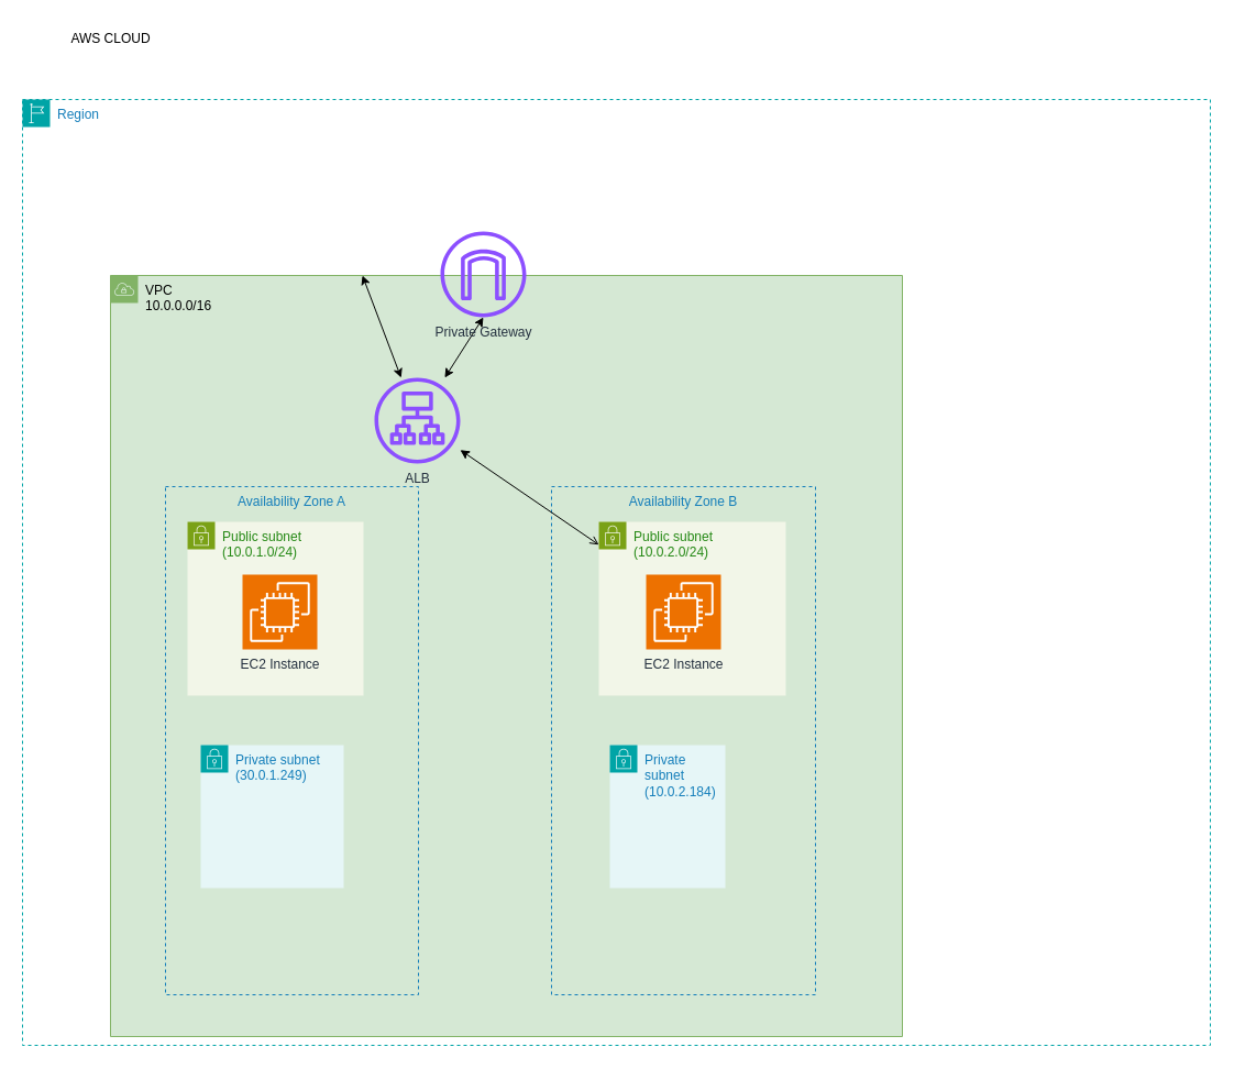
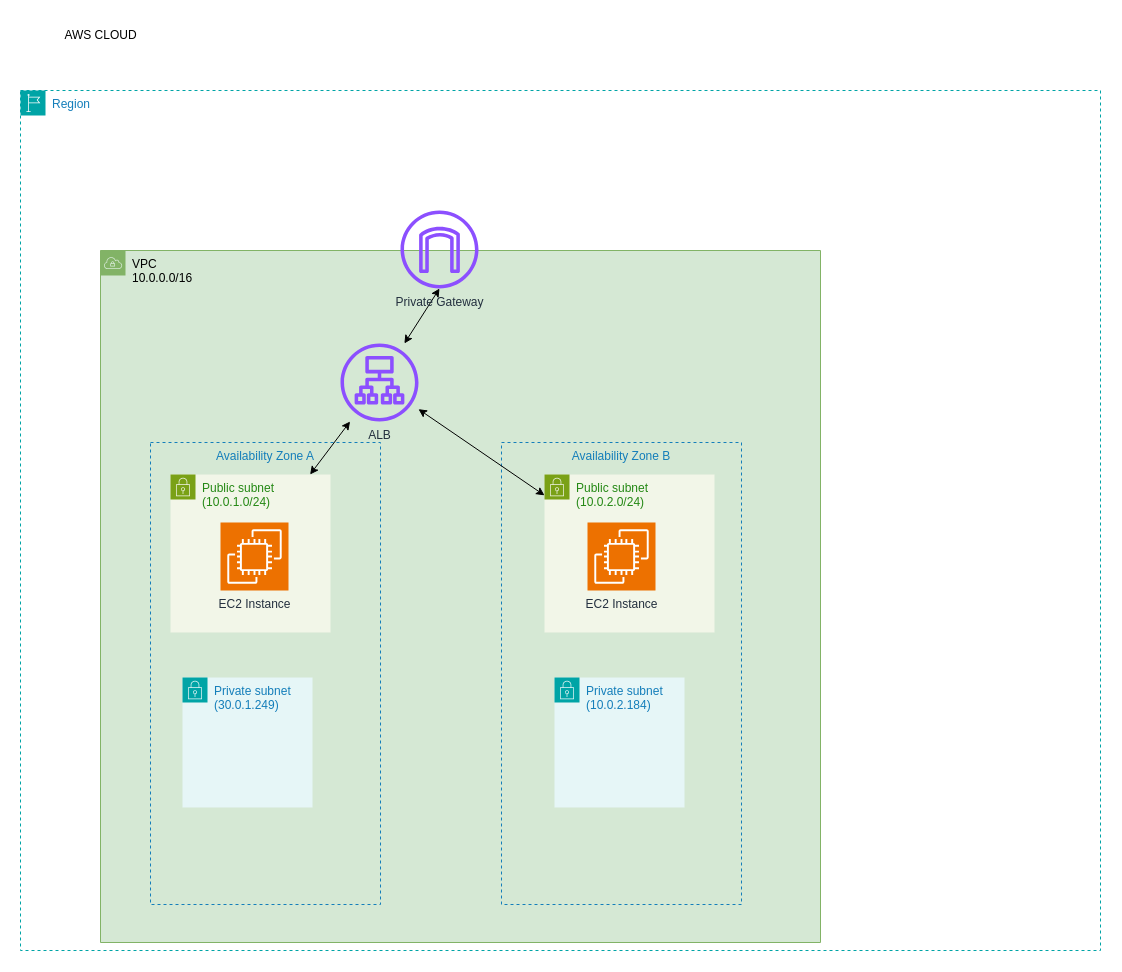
  <mxCell id="0" />
  <mxCell id="1" parent="0" />
  <mxCell id="2" value="Region" style="points=[[0,0],[0.25,0],[0.5,0],[0.75,0],[1,0],[1,0.25],[1,0.5],[1,0.75],[1,1],[0.75,1],[0.5,1],[0.25,1],[0,1],[0,0.75],[0,0.5],[0,0.25]];outlineConnect=0;gradientColor=none;html=1;whiteSpace=wrap;fontSize=12;fontStyle=0;container=1;pointerEvents=0;collapsible=0;recursiveResize=0;shape=mxgraph.aws4.group;grIcon=mxgraph.aws4.group_region;strokeColor=#00A4A6;fillColor=none;verticalAlign=top;align=left;spacingLeft=30;fontColor=#147EBA;dashed=1;" vertex="1" parent="1"><mxGeometry x="20" y="90" width="1080" height="860" as="geometry" /></mxCell>
  <mxCell id="3" value="VPC&lt;div&gt;10.0.0.0/16&lt;/div&gt;" style="sketch=0;outlineConnect=0;html=1;whiteSpace=wrap;fontSize=12;fontStyle=0;shape=mxgraph.aws4.group;grIcon=mxgraph.aws4.group_vpc;verticalAlign=top;align=left;spacingLeft=30;dashed=0;fillColor=#d5e8d4;strokeColor=#82b366;" vertex="1" parent="1"><mxGeometry x="100" y="250" width="720" height="692" as="geometry" /></mxCell>
  <mxCell id="4" value="Availability Zone B" style="fillColor=none;strokeColor=#147EBA;dashed=1;verticalAlign=top;fontStyle=0;fontColor=#147EBA;whiteSpace=wrap;html=1;" vertex="1" parent="1"><mxGeometry x="501" y="442" width="240" height="462" as="geometry" /></mxCell>
  <mxCell id="5" value="Availability Zone A" style="fillColor=none;strokeColor=#147EBA;dashed=1;verticalAlign=top;fontStyle=0;fontColor=#147EBA;whiteSpace=wrap;html=1;" vertex="1" parent="1"><mxGeometry x="150" y="442" width="230" height="462" as="geometry" /></mxCell>
  <mxCell id="6" value="Public subnet&lt;div&gt;(10.0.1.0/24)&lt;/div&gt;" style="points=[[0,0],[0.25,0],[0.5,0],[0.75,0],[1,0],[1,0.25],[1,0.5],[1,0.75],[1,1],[0.75,1],[0.5,1],[0.25,1],[0,1],[0,0.75],[0,0.5],[0,0.25]];outlineConnect=0;gradientColor=none;html=1;whiteSpace=wrap;fontSize=12;fontStyle=0;container=1;pointerEvents=0;collapsible=0;recursiveResize=0;shape=mxgraph.aws4.group;grIcon=mxgraph.aws4.group_security_group;grStroke=0;strokeColor=#7AA116;fillColor=#F2F6E8;verticalAlign=top;align=left;spacingLeft=30;fontColor=#248814;dashed=0;" vertex="1" parent="1"><mxGeometry x="170" y="474" width="160" height="158" as="geometry" /></mxCell>
  <mxCell id="7" value="Public subnet&lt;div&gt;(10.0.2.0/24)&lt;br&gt;&lt;/div&gt;" style="points=[[0,0],[0.25,0],[0.5,0],[0.75,0],[1,0],[1,0.25],[1,0.5],[1,0.75],[1,1],[0.75,1],[0.5,1],[0.25,1],[0,1],[0,0.75],[0,0.5],[0,0.25]];outlineConnect=0;gradientColor=none;html=1;whiteSpace=wrap;fontSize=12;fontStyle=0;container=1;pointerEvents=0;collapsible=0;recursiveResize=0;shape=mxgraph.aws4.group;grIcon=mxgraph.aws4.group_security_group;grStroke=0;strokeColor=#7AA116;fillColor=#F2F6E8;verticalAlign=top;align=left;spacingLeft=30;fontColor=#248814;dashed=0;" vertex="1" parent="1"><mxGeometry x="544" y="474" width="170" height="158" as="geometry" /></mxCell>
  <mxCell id="8" value="EC2 Instance" style="sketch=0;points=[[0,0,0],[0.25,0,0],[0.5,0,0],[0.75,0,0],[1,0,0],[0,1,0],[0.25,1,0],[0.5,1,0],[0.75,1,0],[1,1,0],[0,0.25,0],[0,0.5,0],[0,0.75,0],[1,0.25,0],[1,0.5,0],[1,0.75,0]];outlineConnect=0;fontColor=#232F3E;fillColor=#ED7100;strokeColor=#ffffff;dashed=0;verticalLabelPosition=bottom;verticalAlign=top;align=center;html=1;fontSize=12;fontStyle=0;aspect=fixed;shape=mxgraph.aws4.resourceIcon;resIcon=mxgraph.aws4.ec2;" vertex="1" parent="7"><mxGeometry x="43" y="48" width="68" height="68" as="geometry" /></mxCell>
  <mxCell id="9" value="EC2 Instance" style="sketch=0;points=[[0,0,0],[0.25,0,0],[0.5,0,0],[0.75,0,0],[1,0,0],[0,1,0],[0.25,1,0],[0.5,1,0],[0.75,1,0],[1,1,0],[0,0.25,0],[0,0.5,0],[0,0.75,0],[1,0.25,0],[1,0.5,0],[1,0.75,0]];outlineConnect=0;fontColor=#232F3E;fillColor=#ED7100;strokeColor=#ffffff;dashed=0;verticalLabelPosition=bottom;verticalAlign=top;align=center;html=1;fontSize=12;fontStyle=0;aspect=fixed;shape=mxgraph.aws4.resourceIcon;resIcon=mxgraph.aws4.ec2;" vertex="1" parent="1"><mxGeometry x="220" y="522" width="68" height="68" as="geometry" /></mxCell>
  <mxCell id="10" value="Private subnet&lt;div&gt;(30.0.1.249)&lt;/div&gt;" style="points=[[0,0],[0.25,0],[0.5,0],[0.75,0],[1,0],[1,0.25],[1,0.5],[1,0.75],[1,1],[0.75,1],[0.5,1],[0.25,1],[0,1],[0,0.75],[0,0.5],[0,0.25]];outlineConnect=0;gradientColor=none;html=1;whiteSpace=wrap;fontSize=12;fontStyle=0;container=1;pointerEvents=0;collapsible=0;recursiveResize=0;shape=mxgraph.aws4.group;grIcon=mxgraph.aws4.group_security_group;grStroke=0;strokeColor=#00A4A6;fillColor=#E6F6F7;verticalAlign=top;align=left;spacingLeft=30;fontColor=#147EBA;dashed=0;" vertex="1" parent="1"><mxGeometry x="182" y="677" width="130" height="130" as="geometry" /></mxCell>
- <mxCell id="11" value="Private subnet&lt;div&gt;(10.0.2.184)&lt;br&gt;&lt;/div&gt;" style="points=[[0,0],[0.25,0],[0.5,0],[0.75,0],[1,0],[1,0.25],[1,0.5],[1,0.75],[1,1],[0.75,1],[0.5,1],[0.25,1],[0,1],[0,0.75],[0,0.5],[0,0.25]];outlineConnect=0;gradientColor=none;html=1;whiteSpace=wrap;fontSize=12;fontStyle=0;container=1;pointerEvents=0;collapsible=0;recursiveResize=0;shape=mxgraph.aws4.group;grIcon=mxgraph.aws4.group_security_group;grStroke=0;strokeColor=#00A4A6;fillColor=#E6F6F7;verticalAlign=top;align=left;spacingLeft=30;fontColor=#147EBA;dashed=0;" vertex="1" parent="1"><mxGeometry x="554" y="677" width="105" height="130" as="geometry" /></mxCell>
+ <mxCell id="11" value="Private subnet&lt;div&gt;(10.0.2.184)&lt;br&gt;&lt;/div&gt;" style="points=[[0,0],[0.25,0],[0.5,0],[0.75,0],[1,0],[1,0.25],[1,0.5],[1,0.75],[1,1],[0.75,1],[0.5,1],[0.25,1],[0,1],[0,0.75],[0,0.5],[0,0.25]];outlineConnect=0;gradientColor=none;html=1;whiteSpace=wrap;fontSize=12;fontStyle=0;container=1;pointerEvents=0;collapsible=0;recursiveResize=0;shape=mxgraph.aws4.group;grIcon=mxgraph.aws4.group_security_group;grStroke=0;strokeColor=#00A4A6;fillColor=#E6F6F7;verticalAlign=top;align=left;spacingLeft=30;fontColor=#147EBA;dashed=0;" vertex="1" parent="1"><mxGeometry x="554" y="677" width="130" height="130" as="geometry" /></mxCell>
  <mxCell id="12" value="ALB" style="sketch=0;outlineConnect=0;fontColor=#232F3E;gradientColor=none;fillColor=#8C4FFF;strokeColor=none;dashed=0;verticalLabelPosition=bottom;verticalAlign=top;align=center;html=1;fontSize=12;fontStyle=0;aspect=fixed;pointerEvents=1;shape=mxgraph.aws4.application_load_balancer;" vertex="1" parent="1"><mxGeometry x="340" y="343" width="78" height="78" as="geometry" /></mxCell>
  <mxCell id="13" value="" style="endArrow=classic;startArrow=classic;html=1;rounded=0;" edge="1" parent="1" source="12"><mxGeometry width="50" height="50" relative="1" as="geometry"><mxPoint x="620" y="682" as="sourcePoint" /><mxPoint x="439" y="287.999" as="targetPoint" /></mxGeometry></mxCell>
- <mxCell id="14" value="" style="endArrow=classic;startArrow=classic;html=1;rounded=0;" edge="1" parent="1" source="12" target="3"><mxGeometry width="50" height="50" relative="1" as="geometry"><mxPoint x="380" y="573" as="sourcePoint" /><mxPoint x="400" y="555" as="targetPoint" /></mxGeometry></mxCell>
- <mxCell id="15" value="" style="endArrow=open;startArrow=classic;html=1;rounded=0;" edge="1" parent="1" source="12" target="7"><mxGeometry width="50" height="50" relative="1" as="geometry"><mxPoint x="410" y="538" as="sourcePoint" /><mxPoint x="340" y="549" as="targetPoint" /></mxGeometry></mxCell>
+ <mxCell id="14" value="" style="endArrow=classic;startArrow=classic;html=1;rounded=0;" edge="1" parent="1" source="12" target="6"><mxGeometry width="50" height="50" relative="1" as="geometry"><mxPoint x="380" y="573" as="sourcePoint" /><mxPoint x="400" y="555" as="targetPoint" /></mxGeometry></mxCell>
+ <mxCell id="15" value="" style="endArrow=classic;startArrow=classic;html=1;rounded=0;" edge="1" parent="1" source="12" target="7"><mxGeometry width="50" height="50" relative="1" as="geometry"><mxPoint x="410" y="538" as="sourcePoint" /><mxPoint x="340" y="549" as="targetPoint" /></mxGeometry></mxCell>
  <mxCell id="16" value="AWS CLOUD" style="text;html=1;align=center;verticalAlign=middle;resizable=0;points=[];autosize=1;strokeColor=none;fillColor=none;" vertex="1" parent="1"><mxGeometry x="50" y="20" width="100" height="30" as="geometry" /></mxCell>
  <mxCell id="17" value="Private Gateway" style="sketch=0;outlineConnect=0;fontColor=#232F3E;gradientColor=none;fillColor=#8C4FFF;strokeColor=none;dashed=0;verticalLabelPosition=bottom;verticalAlign=top;align=center;html=1;fontSize=12;fontStyle=0;aspect=fixed;pointerEvents=1;shape=mxgraph.aws4.internet_gateway;" vertex="1" parent="1"><mxGeometry x="400" y="210" width="78" height="78" as="geometry" /></mxCell>
